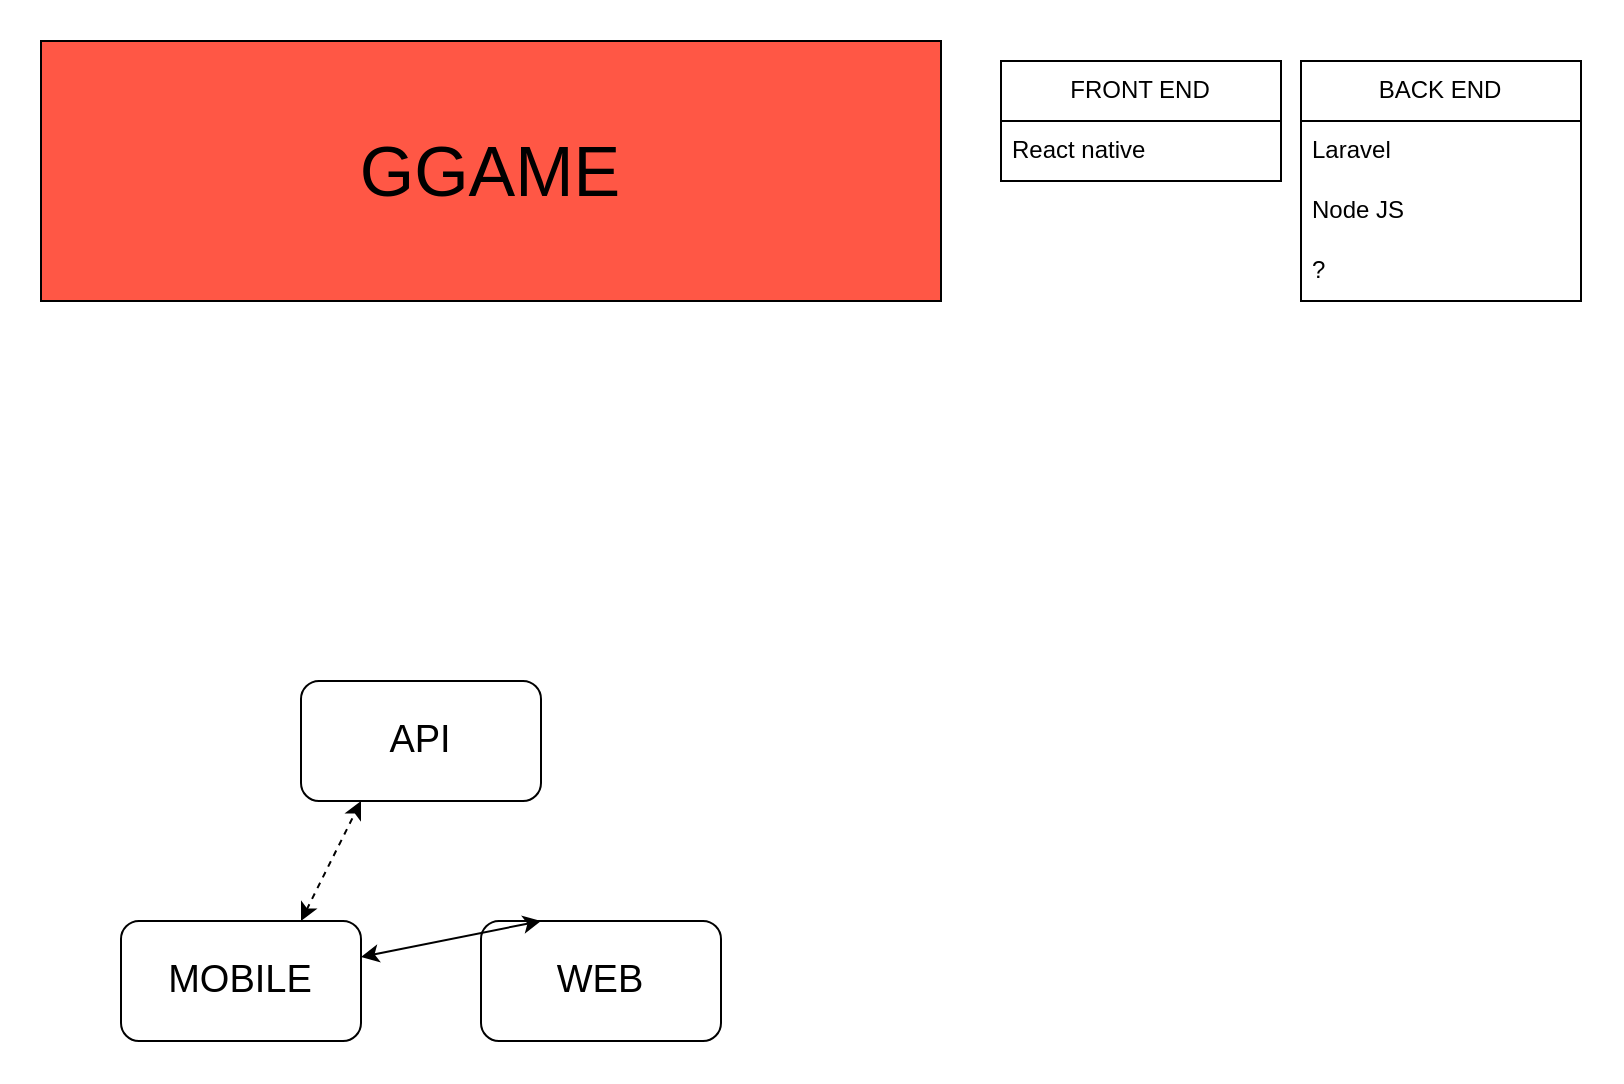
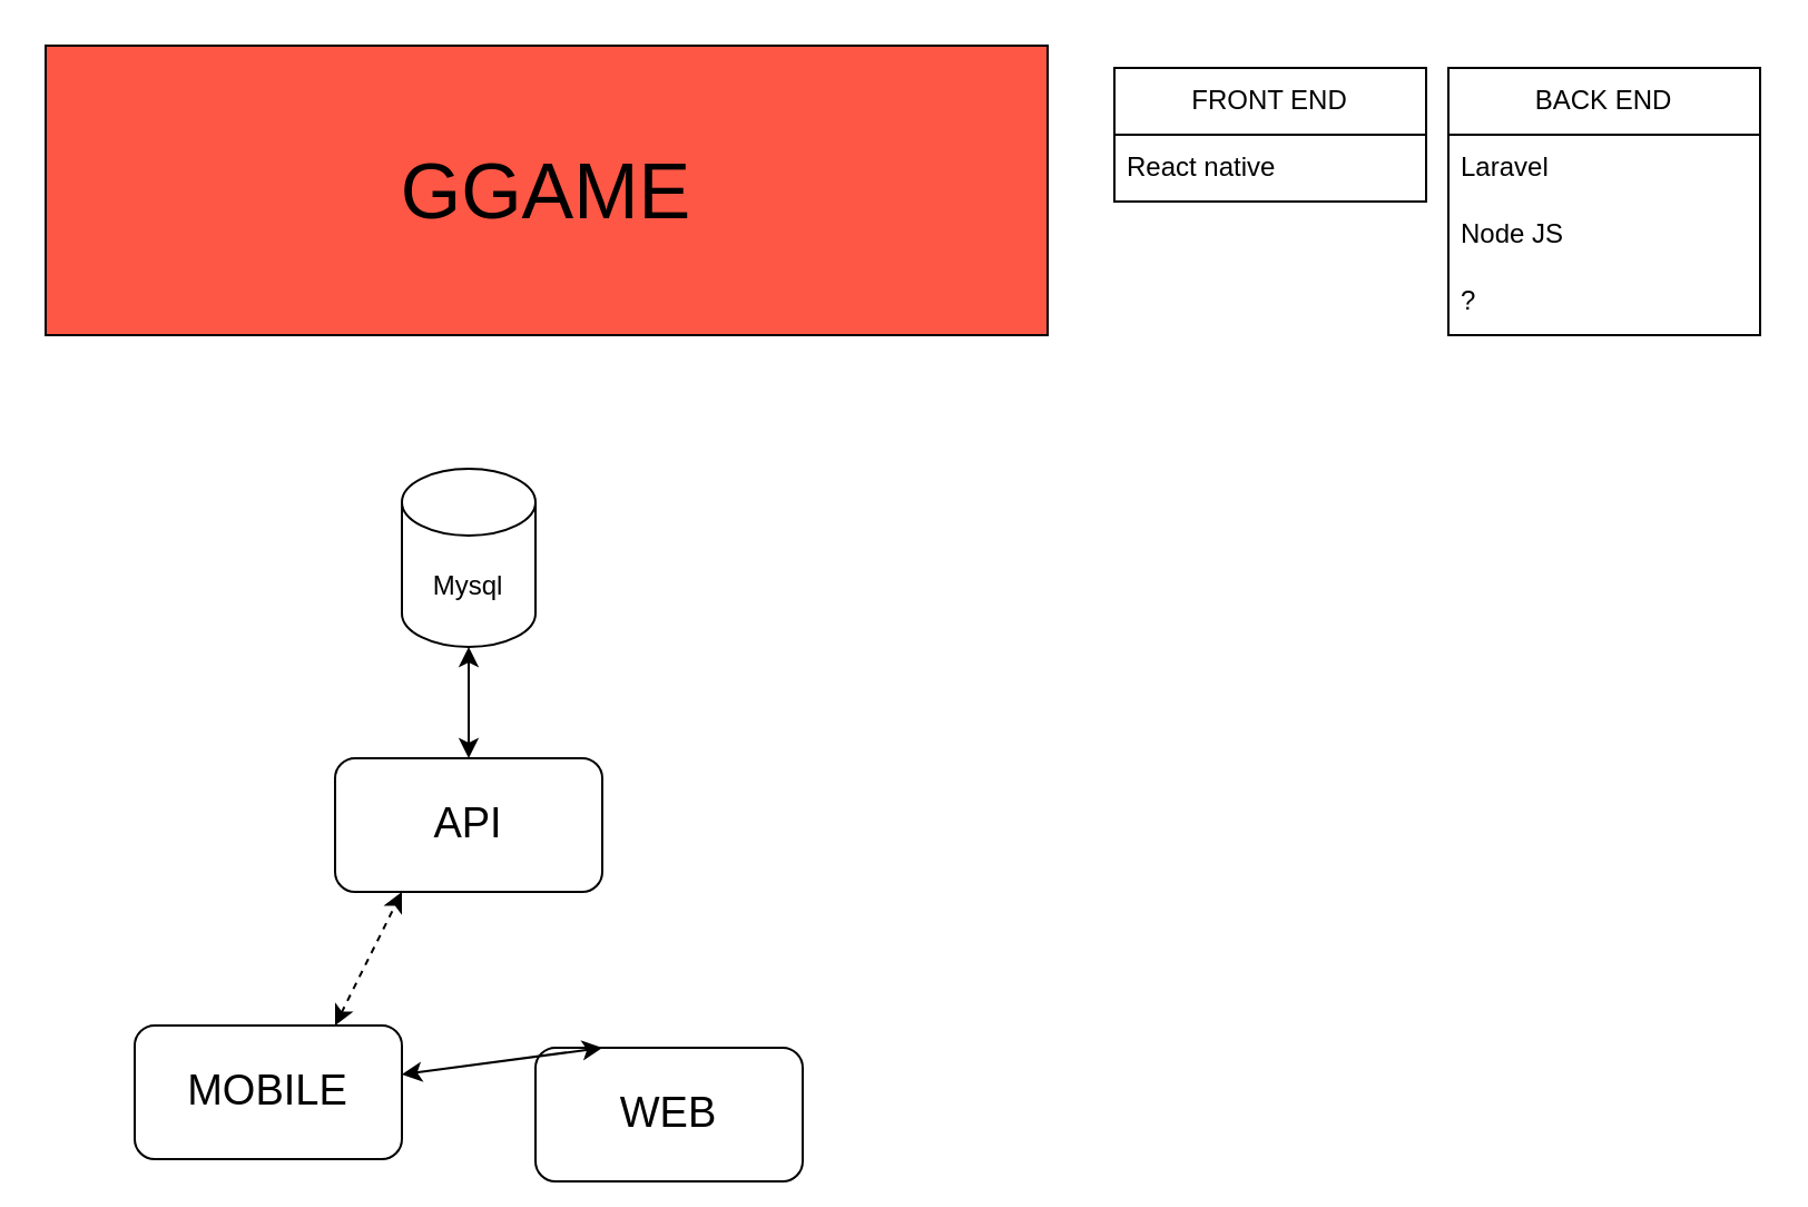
  <mxCell id="0" />
  <mxCell id="1" parent="0" />
  <mxCell id="2" value="GGAME" style="rounded=0;whiteSpace=wrap;html=1;strokeWidth=1;fillColor=#FF5745;fontSize=35;" vertex="1" parent="1"><mxGeometry x="20" y="20" width="450" height="130" as="geometry" /></mxCell>
  <mxCell id="3" value="FRONT END" style="swimlane;fontStyle=0;childLayout=stackLayout;horizontal=1;startSize=30;horizontalStack=0;resizeParent=1;resizeParentMax=0;resizeLast=0;collapsible=1;marginBottom=0;whiteSpace=wrap;html=1;" vertex="1" parent="1"><mxGeometry x="500" y="30" width="140" height="60" as="geometry" /></mxCell>
  <mxCell id="4" value="React native" style="text;strokeColor=none;fillColor=none;align=left;verticalAlign=middle;spacingLeft=4;spacingRight=4;overflow=hidden;points=[[0,0.5],[1,0.5]];portConstraint=eastwest;rotatable=0;whiteSpace=wrap;html=1;" vertex="1" parent="3"><mxGeometry y="30" width="140" height="30" as="geometry" /></mxCell>
  <mxCell id="5" value="BACK END" style="swimlane;fontStyle=0;childLayout=stackLayout;horizontal=1;startSize=30;horizontalStack=0;resizeParent=1;resizeParentMax=0;resizeLast=0;collapsible=1;marginBottom=0;whiteSpace=wrap;html=1;" vertex="1" parent="1"><mxGeometry x="650" y="30" width="140" height="120" as="geometry"><mxRectangle x="650" y="20" width="100" height="30" as="alternateBounds" /></mxGeometry></mxCell>
  <mxCell id="6" value="Laravel" style="text;strokeColor=none;fillColor=none;align=left;verticalAlign=middle;spacingLeft=4;spacingRight=4;overflow=hidden;points=[[0,0.5],[1,0.5]];portConstraint=eastwest;rotatable=0;whiteSpace=wrap;html=1;strokeWidth=1;" vertex="1" parent="5"><mxGeometry y="30" width="140" height="30" as="geometry" /></mxCell>
  <mxCell id="7" value="Node JS" style="text;strokeColor=none;fillColor=none;align=left;verticalAlign=middle;spacingLeft=4;spacingRight=4;overflow=hidden;points=[[0,0.5],[1,0.5]];portConstraint=eastwest;rotatable=0;whiteSpace=wrap;html=1;strokeWidth=1;" vertex="1" parent="5"><mxGeometry y="60" width="140" height="30" as="geometry" /></mxCell>
  <mxCell id="8" value="?" style="text;strokeColor=none;fillColor=none;align=left;verticalAlign=middle;spacingLeft=4;spacingRight=4;overflow=hidden;points=[[0,0.5],[1,0.5]];portConstraint=eastwest;rotatable=0;whiteSpace=wrap;html=1;strokeWidth=1;" vertex="1" parent="5"><mxGeometry y="90" width="140" height="30" as="geometry" /></mxCell>
+ <mxCell id="9" value="Mysql" style="shape=cylinder3;whiteSpace=wrap;html=1;boundedLbl=1;backgroundOutline=1;size=15;" vertex="1" parent="1"><mxGeometry x="180" y="210" width="60" height="80" as="geometry" /></mxCell>
  <mxCell id="10" value="API" style="rounded=1;whiteSpace=wrap;html=1;fontSize=19;" vertex="1" parent="1"><mxGeometry x="150" y="340" width="120" height="60" as="geometry" /></mxCell>
  <mxCell id="11" value="MOBILE" style="rounded=1;whiteSpace=wrap;html=1;fontSize=19;" vertex="1" parent="1"><mxGeometry x="60" y="460" width="120" height="60" as="geometry" /></mxCell>
- <mxCell id="12" value="WEB" style="rounded=1;whiteSpace=wrap;html=1;fontSize=19;" vertex="1" parent="1"><mxGeometry x="240" y="460" width="120" height="60" as="geometry" /></mxCell>
+ <mxCell id="12" value="WEB" style="rounded=1;whiteSpace=wrap;html=1;fontSize=19;" vertex="1" parent="1"><mxGeometry x="240" y="470" width="120" height="60" as="geometry" /></mxCell>
+ <mxCell id="13" value="" style="endArrow=classic;startArrow=classic;html=1;rounded=0;entryX=0.5;entryY=1;entryDx=0;entryDy=0;entryPerimeter=0;exitX=0.5;exitY=0;exitDx=0;exitDy=0;" edge="1" parent="1" source="10" target="9"><mxGeometry width="50" height="50" relative="1" as="geometry"><mxPoint x="490" y="440" as="sourcePoint" /><mxPoint x="540" y="390" as="targetPoint" /></mxGeometry></mxCell>
  <mxCell id="14" value="" style="endArrow=classic;startArrow=classic;html=1;rounded=0;entryX=0.25;entryY=1;entryDx=0;entryDy=0;exitX=0.75;exitY=0;exitDx=0;exitDy=0;dashed=1;" edge="1" parent="1" source="11" target="10"><mxGeometry width="50" height="50" relative="1" as="geometry"><mxPoint x="220" y="350" as="sourcePoint" /><mxPoint x="220" y="300" as="targetPoint" /></mxGeometry></mxCell>
  <mxCell id="15" value="" style="endArrow=classic;startArrow=classic;html=1;rounded=0;exitX=0.25;exitY=0;exitDx=0;exitDy=0;" edge="1" parent="1" source="12" target="11"><mxGeometry width="50" height="50" relative="1" as="geometry"><mxPoint x="230" y="360" as="sourcePoint" /><mxPoint x="230" y="310" as="targetPoint" /></mxGeometry></mxCell>
